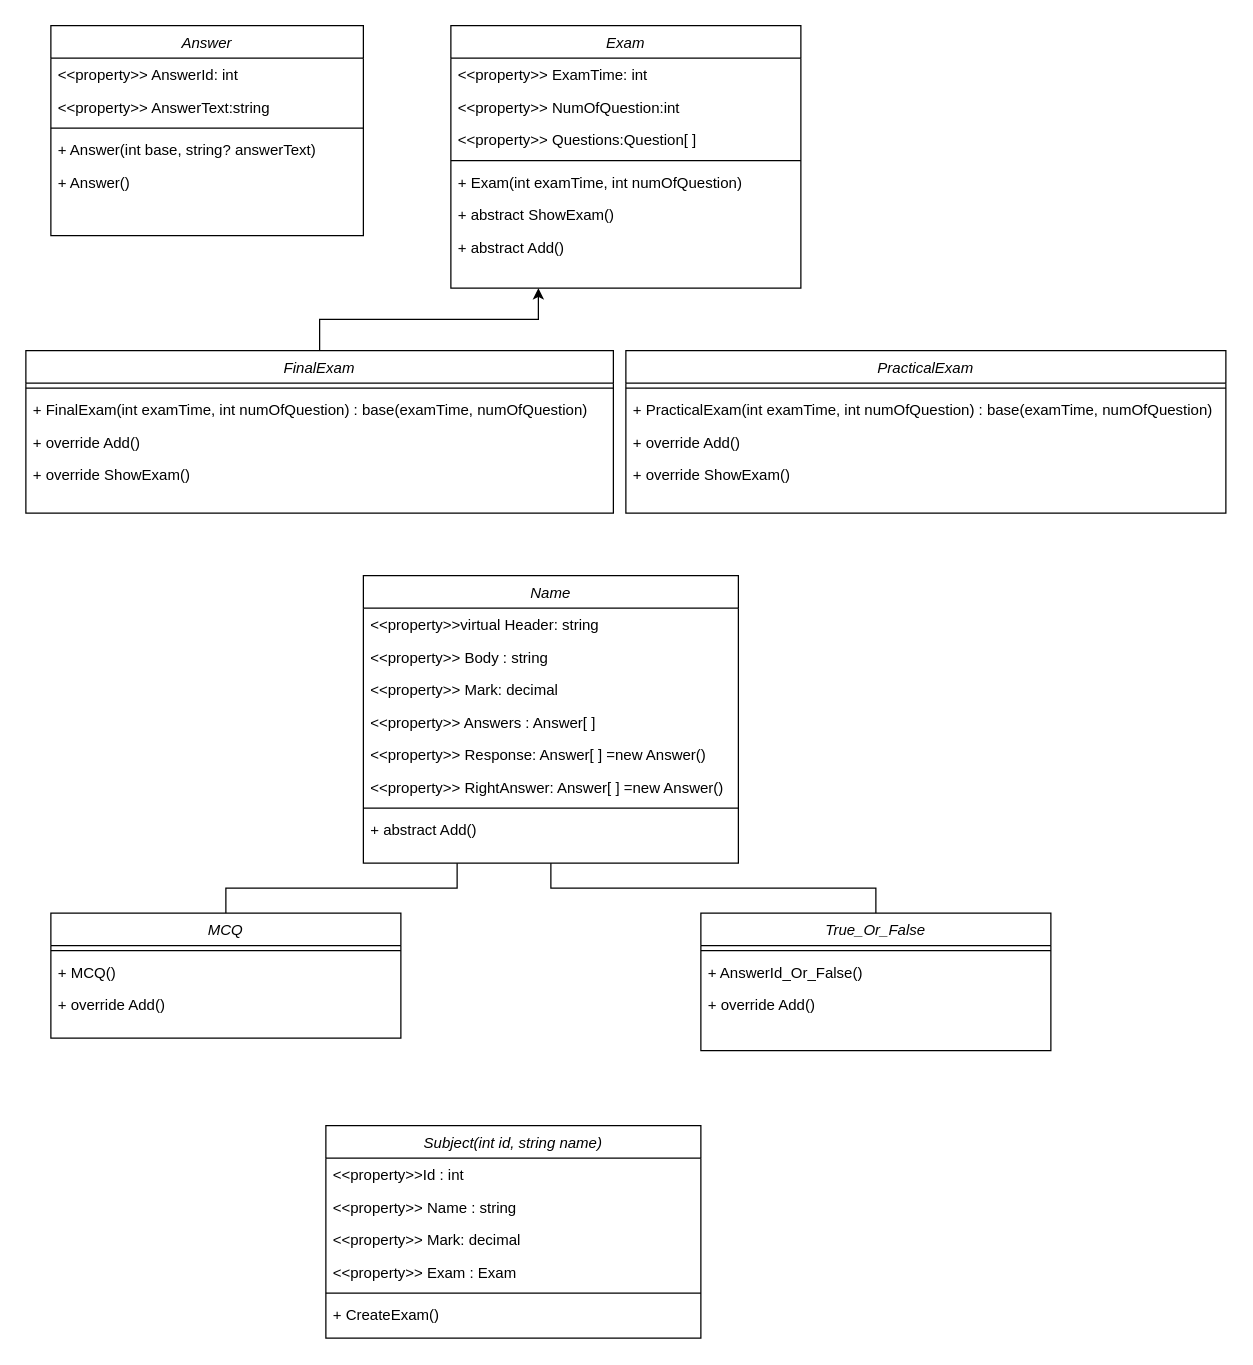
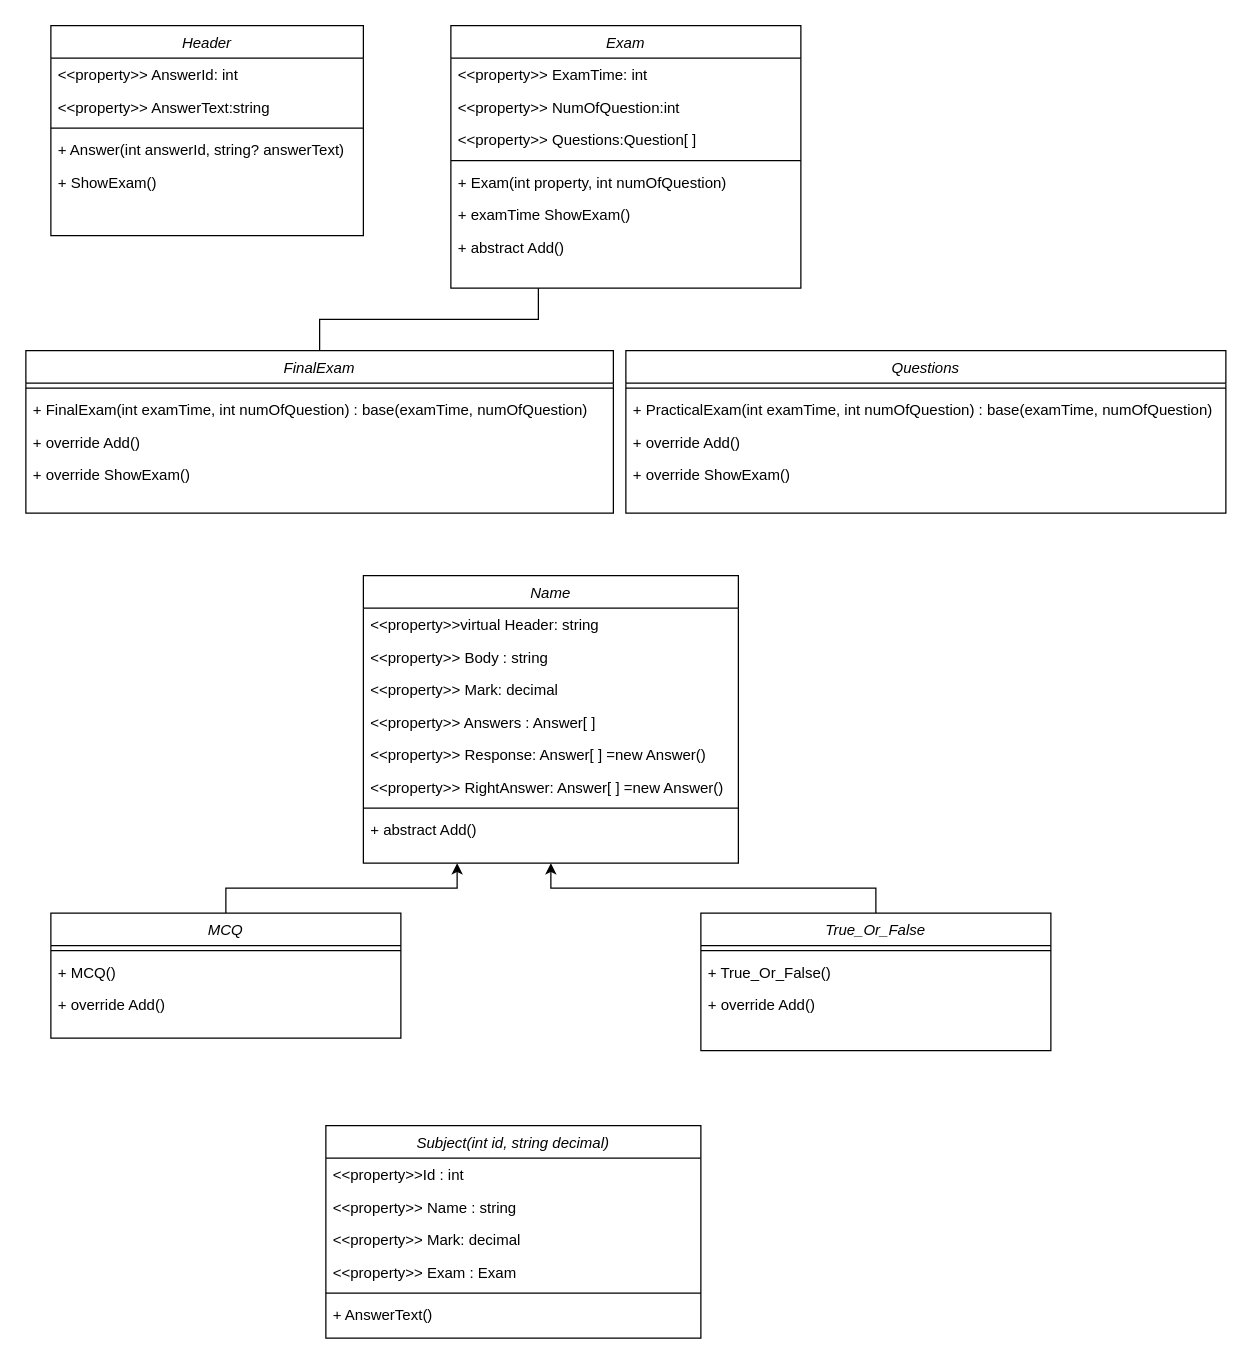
  <mxCell id="0" />
  <mxCell id="1" parent="0" />
- <mxCell id="2" value="Answer" style="swimlane;fontStyle=2;align=center;verticalAlign=top;childLayout=stackLayout;horizontal=1;startSize=26;horizontalStack=0;resizeParent=1;resizeLast=0;collapsible=1;marginBottom=0;rounded=0;shadow=0;strokeWidth=1;" vertex="1" parent="1"><mxGeometry x="40" y="20" width="250" height="168" as="geometry"><mxRectangle x="230" y="140" width="160" height="26" as="alternateBounds" /></mxGeometry></mxCell>
+ <mxCell id="2" value="Header" style="swimlane;fontStyle=2;align=center;verticalAlign=top;childLayout=stackLayout;horizontal=1;startSize=26;horizontalStack=0;resizeParent=1;resizeLast=0;collapsible=1;marginBottom=0;rounded=0;shadow=0;strokeWidth=1;" vertex="1" parent="1"><mxGeometry x="40" y="20" width="250" height="168" as="geometry"><mxRectangle x="230" y="140" width="160" height="26" as="alternateBounds" /></mxGeometry></mxCell>
  <mxCell id="3" value="&lt;&lt;property&gt;&gt; AnswerId: int" style="text;align=left;verticalAlign=top;spacingLeft=4;spacingRight=4;overflow=hidden;rotatable=0;points=[[0,0.5],[1,0.5]];portConstraint=eastwest;" vertex="1" parent="2"><mxGeometry y="26" width="250" height="26" as="geometry" /></mxCell>
  <mxCell id="4" value="&lt;&lt;property&gt;&gt; AnswerText:string" style="text;align=left;verticalAlign=top;spacingLeft=4;spacingRight=4;overflow=hidden;rotatable=0;points=[[0,0.5],[1,0.5]];portConstraint=eastwest;rounded=0;shadow=0;html=0;" vertex="1" parent="2"><mxGeometry y="52" width="250" height="26" as="geometry" /></mxCell>
  <mxCell id="5" value="" style="line;html=1;strokeWidth=1;align=left;verticalAlign=middle;spacingTop=-1;spacingLeft=3;spacingRight=3;rotatable=0;labelPosition=right;points=[];portConstraint=eastwest;" vertex="1" parent="2"><mxGeometry y="78" width="250" height="8" as="geometry" /></mxCell>
- <mxCell id="6" value="+ Answer(int base, string? answerText)" style="text;align=left;verticalAlign=top;spacingLeft=4;spacingRight=4;overflow=hidden;rotatable=0;points=[[0,0.5],[1,0.5]];portConstraint=eastwest;" vertex="1" parent="2"><mxGeometry y="86" width="250" height="26" as="geometry" /></mxCell>
- <mxCell id="7" value="+ Answer()" style="text;align=left;verticalAlign=top;spacingLeft=4;spacingRight=4;overflow=hidden;rotatable=0;points=[[0,0.5],[1,0.5]];portConstraint=eastwest;" vertex="1" parent="2"><mxGeometry y="112" width="250" height="26" as="geometry" /></mxCell>
+ <mxCell id="6" value="+ Answer(int answerId, string? answerText)" style="text;align=left;verticalAlign=top;spacingLeft=4;spacingRight=4;overflow=hidden;rotatable=0;points=[[0,0.5],[1,0.5]];portConstraint=eastwest;" vertex="1" parent="2"><mxGeometry y="86" width="250" height="26" as="geometry" /></mxCell>
+ <mxCell id="7" value="+ ShowExam()" style="text;align=left;verticalAlign=top;spacingLeft=4;spacingRight=4;overflow=hidden;rotatable=0;points=[[0,0.5],[1,0.5]];portConstraint=eastwest;" vertex="1" parent="2"><mxGeometry y="112" width="250" height="26" as="geometry" /></mxCell>
  <mxCell id="8" value="Exam" style="swimlane;fontStyle=2;align=center;verticalAlign=top;childLayout=stackLayout;horizontal=1;startSize=26;horizontalStack=0;resizeParent=1;resizeLast=0;collapsible=1;marginBottom=0;rounded=0;shadow=0;strokeWidth=1;" vertex="1" parent="1"><mxGeometry x="360" y="20" width="280" height="210" as="geometry"><mxRectangle x="230" y="140" width="160" height="26" as="alternateBounds" /></mxGeometry></mxCell>
  <mxCell id="9" value="&lt;&lt;property&gt;&gt; ExamTime: int" style="text;align=left;verticalAlign=top;spacingLeft=4;spacingRight=4;overflow=hidden;rotatable=0;points=[[0,0.5],[1,0.5]];portConstraint=eastwest;" vertex="1" parent="8"><mxGeometry y="26" width="280" height="26" as="geometry" /></mxCell>
  <mxCell id="10" value="&lt;&lt;property&gt;&gt; NumOfQuestion:int" style="text;align=left;verticalAlign=top;spacingLeft=4;spacingRight=4;overflow=hidden;rotatable=0;points=[[0,0.5],[1,0.5]];portConstraint=eastwest;rounded=0;shadow=0;html=0;" vertex="1" parent="8"><mxGeometry y="52" width="280" height="26" as="geometry" /></mxCell>
  <mxCell id="11" value="&lt;&lt;property&gt;&gt; Questions:Question[ ]" style="text;align=left;verticalAlign=top;spacingLeft=4;spacingRight=4;overflow=hidden;rotatable=0;points=[[0,0.5],[1,0.5]];portConstraint=eastwest;rounded=0;shadow=0;html=0;" vertex="1" parent="8"><mxGeometry y="78" width="280" height="26" as="geometry" /></mxCell>
  <mxCell id="12" value="" style="line;html=1;strokeWidth=1;align=left;verticalAlign=middle;spacingTop=-1;spacingLeft=3;spacingRight=3;rotatable=0;labelPosition=right;points=[];portConstraint=eastwest;" vertex="1" parent="8"><mxGeometry y="104" width="280" height="8" as="geometry" /></mxCell>
- <mxCell id="13" value="+ Exam(int examTime, int numOfQuestion)" style="text;align=left;verticalAlign=top;spacingLeft=4;spacingRight=4;overflow=hidden;rotatable=0;points=[[0,0.5],[1,0.5]];portConstraint=eastwest;" vertex="1" parent="8"><mxGeometry y="112" width="280" height="26" as="geometry" /></mxCell>
- <mxCell id="14" value="+ abstract ShowExam()" style="text;align=left;verticalAlign=top;spacingLeft=4;spacingRight=4;overflow=hidden;rotatable=0;points=[[0,0.5],[1,0.5]];portConstraint=eastwest;" vertex="1" parent="8"><mxGeometry y="138" width="280" height="26" as="geometry" /></mxCell>
+ <mxCell id="13" value="+ Exam(int property, int numOfQuestion)" style="text;align=left;verticalAlign=top;spacingLeft=4;spacingRight=4;overflow=hidden;rotatable=0;points=[[0,0.5],[1,0.5]];portConstraint=eastwest;" vertex="1" parent="8"><mxGeometry y="112" width="280" height="26" as="geometry" /></mxCell>
+ <mxCell id="14" value="+ examTime ShowExam()" style="text;align=left;verticalAlign=top;spacingLeft=4;spacingRight=4;overflow=hidden;rotatable=0;points=[[0,0.5],[1,0.5]];portConstraint=eastwest;" vertex="1" parent="8"><mxGeometry y="138" width="280" height="26" as="geometry" /></mxCell>
  <mxCell id="15" value="+ abstract Add()" style="text;align=left;verticalAlign=top;spacingLeft=4;spacingRight=4;overflow=hidden;rotatable=0;points=[[0,0.5],[1,0.5]];portConstraint=eastwest;" vertex="1" parent="8"><mxGeometry y="164" width="280" height="26" as="geometry" /></mxCell>
- <mxCell id="16" style="edgeStyle=orthogonalEdgeStyle;rounded=0;orthogonalLoop=1;jettySize=auto;html=1;entryX=0.25;entryY=1;entryDx=0;entryDy=0;" edge="1" parent="1" source="17" target="8"><mxGeometry relative="1" as="geometry" /></mxCell>
+ <mxCell id="16" style="edgeStyle=orthogonalEdgeStyle;rounded=0;orthogonalLoop=1;jettySize=auto;html=1;entryX=0.25;entryY=1;entryDx=0;entryDy=0;endArrow=none;" edge="1" parent="1" source="17" target="8"><mxGeometry relative="1" as="geometry" /></mxCell>
  <mxCell id="17" value="FinalExam" style="swimlane;fontStyle=2;align=center;verticalAlign=top;childLayout=stackLayout;horizontal=1;startSize=26;horizontalStack=0;resizeParent=1;resizeLast=0;collapsible=1;marginBottom=0;rounded=0;shadow=0;strokeWidth=1;" vertex="1" parent="1"><mxGeometry x="20" y="280" width="470" height="130" as="geometry"><mxRectangle x="230" y="140" width="160" height="26" as="alternateBounds" /></mxGeometry></mxCell>
  <mxCell id="18" value="" style="line;html=1;strokeWidth=1;align=left;verticalAlign=middle;spacingTop=-1;spacingLeft=3;spacingRight=3;rotatable=0;labelPosition=right;points=[];portConstraint=eastwest;" vertex="1" parent="17"><mxGeometry y="26" width="470" height="8" as="geometry" /></mxCell>
  <mxCell id="19" value="+ FinalExam(int examTime, int numOfQuestion) : base(examTime, numOfQuestion)" style="text;align=left;verticalAlign=top;spacingLeft=4;spacingRight=4;overflow=hidden;rotatable=0;points=[[0,0.5],[1,0.5]];portConstraint=eastwest;" vertex="1" parent="17"><mxGeometry y="34" width="470" height="26" as="geometry" /></mxCell>
  <mxCell id="20" value="+ override Add()" style="text;align=left;verticalAlign=top;spacingLeft=4;spacingRight=4;overflow=hidden;rotatable=0;points=[[0,0.5],[1,0.5]];portConstraint=eastwest;" vertex="1" parent="17"><mxGeometry y="60" width="470" height="26" as="geometry" /></mxCell>
  <mxCell id="21" value="+ override ShowExam()" style="text;align=left;verticalAlign=top;spacingLeft=4;spacingRight=4;overflow=hidden;rotatable=0;points=[[0,0.5],[1,0.5]];portConstraint=eastwest;" vertex="1" parent="17"><mxGeometry y="86" width="470" height="26" as="geometry" /></mxCell>
- <mxCell id="22" value="PracticalExam" style="swimlane;fontStyle=2;align=center;verticalAlign=top;childLayout=stackLayout;horizontal=1;startSize=26;horizontalStack=0;resizeParent=1;resizeLast=0;collapsible=1;marginBottom=0;rounded=0;shadow=0;strokeWidth=1;" vertex="1" parent="1"><mxGeometry x="500" y="280" width="480" height="130" as="geometry"><mxRectangle x="230" y="140" width="160" height="26" as="alternateBounds" /></mxGeometry></mxCell>
+ <mxCell id="22" value="Questions" style="swimlane;fontStyle=2;align=center;verticalAlign=top;childLayout=stackLayout;horizontal=1;startSize=26;horizontalStack=0;resizeParent=1;resizeLast=0;collapsible=1;marginBottom=0;rounded=0;shadow=0;strokeWidth=1;" vertex="1" parent="1"><mxGeometry x="500" y="280" width="480" height="130" as="geometry"><mxRectangle x="230" y="140" width="160" height="26" as="alternateBounds" /></mxGeometry></mxCell>
  <mxCell id="23" value="" style="line;html=1;strokeWidth=1;align=left;verticalAlign=middle;spacingTop=-1;spacingLeft=3;spacingRight=3;rotatable=0;labelPosition=right;points=[];portConstraint=eastwest;" vertex="1" parent="22"><mxGeometry y="26" width="480" height="8" as="geometry" /></mxCell>
  <mxCell id="24" value="+ PracticalExam(int examTime, int numOfQuestion) : base(examTime, numOfQuestion)" style="text;align=left;verticalAlign=top;spacingLeft=4;spacingRight=4;overflow=hidden;rotatable=0;points=[[0,0.5],[1,0.5]];portConstraint=eastwest;" vertex="1" parent="22"><mxGeometry y="34" width="480" height="26" as="geometry" /></mxCell>
  <mxCell id="25" value="+ override Add()" style="text;align=left;verticalAlign=top;spacingLeft=4;spacingRight=4;overflow=hidden;rotatable=0;points=[[0,0.5],[1,0.5]];portConstraint=eastwest;" vertex="1" parent="22"><mxGeometry y="60" width="480" height="26" as="geometry" /></mxCell>
  <mxCell id="26" value="+ override ShowExam()" style="text;align=left;verticalAlign=top;spacingLeft=4;spacingRight=4;overflow=hidden;rotatable=0;points=[[0,0.5],[1,0.5]];portConstraint=eastwest;" vertex="1" parent="22"><mxGeometry y="86" width="480" height="26" as="geometry" /></mxCell>
  <mxCell id="27" value="Name" style="swimlane;fontStyle=2;align=center;verticalAlign=top;childLayout=stackLayout;horizontal=1;startSize=26;horizontalStack=0;resizeParent=1;resizeLast=0;collapsible=1;marginBottom=0;rounded=0;shadow=0;strokeWidth=1;" vertex="1" parent="1"><mxGeometry x="290" y="460" width="300" height="230" as="geometry"><mxRectangle x="230" y="140" width="160" height="26" as="alternateBounds" /></mxGeometry></mxCell>
  <mxCell id="28" value="&lt;&lt;property&gt;&gt;virtual Header: string" style="text;align=left;verticalAlign=top;spacingLeft=4;spacingRight=4;overflow=hidden;rotatable=0;points=[[0,0.5],[1,0.5]];portConstraint=eastwest;" vertex="1" parent="27"><mxGeometry y="26" width="300" height="26" as="geometry" /></mxCell>
  <mxCell id="29" value="&lt;&lt;property&gt;&gt; Body : string" style="text;align=left;verticalAlign=top;spacingLeft=4;spacingRight=4;overflow=hidden;rotatable=0;points=[[0,0.5],[1,0.5]];portConstraint=eastwest;rounded=0;shadow=0;html=0;" vertex="1" parent="27"><mxGeometry y="52" width="300" height="26" as="geometry" /></mxCell>
  <mxCell id="30" value="&lt;&lt;property&gt;&gt; Mark: decimal" style="text;align=left;verticalAlign=top;spacingLeft=4;spacingRight=4;overflow=hidden;rotatable=0;points=[[0,0.5],[1,0.5]];portConstraint=eastwest;rounded=0;shadow=0;html=0;" vertex="1" parent="27"><mxGeometry y="78" width="300" height="26" as="geometry" /></mxCell>
  <mxCell id="31" value="&lt;&lt;property&gt;&gt; Answers : Answer[ ]" style="text;align=left;verticalAlign=top;spacingLeft=4;spacingRight=4;overflow=hidden;rotatable=0;points=[[0,0.5],[1,0.5]];portConstraint=eastwest;rounded=0;shadow=0;html=0;" vertex="1" parent="27"><mxGeometry y="104" width="300" height="26" as="geometry" /></mxCell>
  <mxCell id="32" value="&lt;&lt;property&gt;&gt; Response: Answer[ ] =new Answer()" style="text;align=left;verticalAlign=top;spacingLeft=4;spacingRight=4;overflow=hidden;rotatable=0;points=[[0,0.5],[1,0.5]];portConstraint=eastwest;rounded=0;shadow=0;html=0;" vertex="1" parent="27"><mxGeometry y="130" width="300" height="26" as="geometry" /></mxCell>
  <mxCell id="33" value="&lt;&lt;property&gt;&gt; RightAnswer: Answer[ ] =new Answer()" style="text;align=left;verticalAlign=top;spacingLeft=4;spacingRight=4;overflow=hidden;rotatable=0;points=[[0,0.5],[1,0.5]];portConstraint=eastwest;rounded=0;shadow=0;html=0;" vertex="1" parent="27"><mxGeometry y="156" width="300" height="26" as="geometry" /></mxCell>
  <mxCell id="34" value="" style="line;html=1;strokeWidth=1;align=left;verticalAlign=middle;spacingTop=-1;spacingLeft=3;spacingRight=3;rotatable=0;labelPosition=right;points=[];portConstraint=eastwest;" vertex="1" parent="27"><mxGeometry y="182" width="300" height="8" as="geometry" /></mxCell>
  <mxCell id="35" value="+ abstract Add()" style="text;align=left;verticalAlign=top;spacingLeft=4;spacingRight=4;overflow=hidden;rotatable=0;points=[[0,0.5],[1,0.5]];portConstraint=eastwest;" vertex="1" parent="27"><mxGeometry y="190" width="300" height="26" as="geometry" /></mxCell>
- <mxCell id="36" style="edgeStyle=orthogonalEdgeStyle;rounded=0;orthogonalLoop=1;jettySize=auto;html=1;exitX=0.5;exitY=0;exitDx=0;exitDy=0;entryX=0.25;entryY=1;entryDx=0;entryDy=0;endArrow=none;" edge="1" parent="1" source="37" target="27"><mxGeometry relative="1" as="geometry" /></mxCell>
+ <mxCell id="36" style="edgeStyle=orthogonalEdgeStyle;rounded=0;orthogonalLoop=1;jettySize=auto;html=1;exitX=0.5;exitY=0;exitDx=0;exitDy=0;entryX=0.25;entryY=1;entryDx=0;entryDy=0;" edge="1" parent="1" source="37" target="27"><mxGeometry relative="1" as="geometry" /></mxCell>
  <mxCell id="37" value="MCQ" style="swimlane;fontStyle=2;align=center;verticalAlign=top;childLayout=stackLayout;horizontal=1;startSize=26;horizontalStack=0;resizeParent=1;resizeLast=0;collapsible=1;marginBottom=0;rounded=0;shadow=0;strokeWidth=1;" vertex="1" parent="1"><mxGeometry x="40" y="730" width="280" height="100" as="geometry"><mxRectangle x="230" y="140" width="160" height="26" as="alternateBounds" /></mxGeometry></mxCell>
  <mxCell id="38" value="" style="line;html=1;strokeWidth=1;align=left;verticalAlign=middle;spacingTop=-1;spacingLeft=3;spacingRight=3;rotatable=0;labelPosition=right;points=[];portConstraint=eastwest;" vertex="1" parent="37"><mxGeometry y="26" width="280" height="8" as="geometry" /></mxCell>
  <mxCell id="39" value="+ MCQ()" style="text;align=left;verticalAlign=top;spacingLeft=4;spacingRight=4;overflow=hidden;rotatable=0;points=[[0,0.5],[1,0.5]];portConstraint=eastwest;" vertex="1" parent="37"><mxGeometry y="34" width="280" height="26" as="geometry" /></mxCell>
  <mxCell id="40" value="+ override Add()" style="text;align=left;verticalAlign=top;spacingLeft=4;spacingRight=4;overflow=hidden;rotatable=0;points=[[0,0.5],[1,0.5]];portConstraint=eastwest;" vertex="1" parent="37"><mxGeometry y="60" width="280" height="26" as="geometry" /></mxCell>
- <mxCell id="41" style="edgeStyle=orthogonalEdgeStyle;rounded=0;orthogonalLoop=1;jettySize=auto;html=1;entryX=0.5;entryY=1;entryDx=0;entryDy=0;endArrow=none;" edge="1" parent="1" source="42" target="27"><mxGeometry relative="1" as="geometry" /></mxCell>
+ <mxCell id="41" style="edgeStyle=orthogonalEdgeStyle;rounded=0;orthogonalLoop=1;jettySize=auto;html=1;entryX=0.5;entryY=1;entryDx=0;entryDy=0;" edge="1" parent="1" source="42" target="27"><mxGeometry relative="1" as="geometry" /></mxCell>
  <mxCell id="42" value="True_Or_False" style="swimlane;fontStyle=2;align=center;verticalAlign=top;childLayout=stackLayout;horizontal=1;startSize=26;horizontalStack=0;resizeParent=1;resizeLast=0;collapsible=1;marginBottom=0;rounded=0;shadow=0;strokeWidth=1;" vertex="1" parent="1"><mxGeometry x="560" y="730" width="280" height="110" as="geometry"><mxRectangle x="230" y="140" width="160" height="26" as="alternateBounds" /></mxGeometry></mxCell>
  <mxCell id="43" value="" style="line;html=1;strokeWidth=1;align=left;verticalAlign=middle;spacingTop=-1;spacingLeft=3;spacingRight=3;rotatable=0;labelPosition=right;points=[];portConstraint=eastwest;" vertex="1" parent="42"><mxGeometry y="26" width="280" height="8" as="geometry" /></mxCell>
- <mxCell id="44" value="+ AnswerId_Or_False()" style="text;align=left;verticalAlign=top;spacingLeft=4;spacingRight=4;overflow=hidden;rotatable=0;points=[[0,0.5],[1,0.5]];portConstraint=eastwest;" vertex="1" parent="42"><mxGeometry y="34" width="280" height="26" as="geometry" /></mxCell>
+ <mxCell id="44" value="+ True_Or_False()" style="text;align=left;verticalAlign=top;spacingLeft=4;spacingRight=4;overflow=hidden;rotatable=0;points=[[0,0.5],[1,0.5]];portConstraint=eastwest;" vertex="1" parent="42"><mxGeometry y="34" width="280" height="26" as="geometry" /></mxCell>
  <mxCell id="45" value="+ override Add()" style="text;align=left;verticalAlign=top;spacingLeft=4;spacingRight=4;overflow=hidden;rotatable=0;points=[[0,0.5],[1,0.5]];portConstraint=eastwest;" vertex="1" parent="42"><mxGeometry y="60" width="280" height="26" as="geometry" /></mxCell>
- <mxCell id="46" value="Subject(int id, string name)" style="swimlane;fontStyle=2;align=center;verticalAlign=top;childLayout=stackLayout;horizontal=1;startSize=26;horizontalStack=0;resizeParent=1;resizeLast=0;collapsible=1;marginBottom=0;rounded=0;shadow=0;strokeWidth=1;" vertex="1" parent="1"><mxGeometry x="260" y="900" width="300" height="170" as="geometry"><mxRectangle x="230" y="140" width="160" height="26" as="alternateBounds" /></mxGeometry></mxCell>
+ <mxCell id="46" value="Subject(int id, string decimal)" style="swimlane;fontStyle=2;align=center;verticalAlign=top;childLayout=stackLayout;horizontal=1;startSize=26;horizontalStack=0;resizeParent=1;resizeLast=0;collapsible=1;marginBottom=0;rounded=0;shadow=0;strokeWidth=1;" vertex="1" parent="1"><mxGeometry x="260" y="900" width="300" height="170" as="geometry"><mxRectangle x="230" y="140" width="160" height="26" as="alternateBounds" /></mxGeometry></mxCell>
  <mxCell id="47" value="&lt;&lt;property&gt;&gt;Id : int" style="text;align=left;verticalAlign=top;spacingLeft=4;spacingRight=4;overflow=hidden;rotatable=0;points=[[0,0.5],[1,0.5]];portConstraint=eastwest;" vertex="1" parent="46"><mxGeometry y="26" width="300" height="26" as="geometry" /></mxCell>
  <mxCell id="48" value="&lt;&lt;property&gt;&gt; Name : string" style="text;align=left;verticalAlign=top;spacingLeft=4;spacingRight=4;overflow=hidden;rotatable=0;points=[[0,0.5],[1,0.5]];portConstraint=eastwest;rounded=0;shadow=0;html=0;" vertex="1" parent="46"><mxGeometry y="52" width="300" height="26" as="geometry" /></mxCell>
  <mxCell id="49" value="&lt;&lt;property&gt;&gt; Mark: decimal" style="text;align=left;verticalAlign=top;spacingLeft=4;spacingRight=4;overflow=hidden;rotatable=0;points=[[0,0.5],[1,0.5]];portConstraint=eastwest;rounded=0;shadow=0;html=0;" vertex="1" parent="46"><mxGeometry y="78" width="300" height="26" as="geometry" /></mxCell>
  <mxCell id="50" value="&lt;&lt;property&gt;&gt; Exam : Exam" style="text;align=left;verticalAlign=top;spacingLeft=4;spacingRight=4;overflow=hidden;rotatable=0;points=[[0,0.5],[1,0.5]];portConstraint=eastwest;rounded=0;shadow=0;html=0;" vertex="1" parent="46"><mxGeometry y="104" width="300" height="26" as="geometry" /></mxCell>
  <mxCell id="51" value="" style="line;html=1;strokeWidth=1;align=left;verticalAlign=middle;spacingTop=-1;spacingLeft=3;spacingRight=3;rotatable=0;labelPosition=right;points=[];portConstraint=eastwest;" vertex="1" parent="46"><mxGeometry y="130" width="300" height="8" as="geometry" /></mxCell>
- <mxCell id="52" value="+ CreateExam()" style="text;align=left;verticalAlign=top;spacingLeft=4;spacingRight=4;overflow=hidden;rotatable=0;points=[[0,0.5],[1,0.5]];portConstraint=eastwest;" vertex="1" parent="46"><mxGeometry y="138" width="300" height="26" as="geometry" /></mxCell>
+ <mxCell id="52" value="+ AnswerText()" style="text;align=left;verticalAlign=top;spacingLeft=4;spacingRight=4;overflow=hidden;rotatable=0;points=[[0,0.5],[1,0.5]];portConstraint=eastwest;" vertex="1" parent="46"><mxGeometry y="138" width="300" height="26" as="geometry" /></mxCell>
